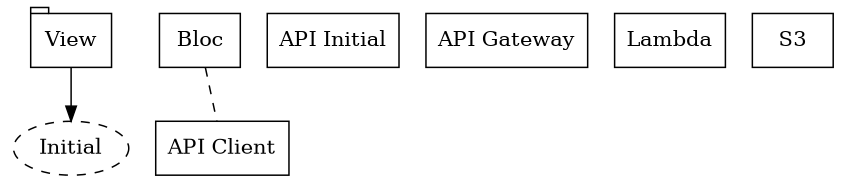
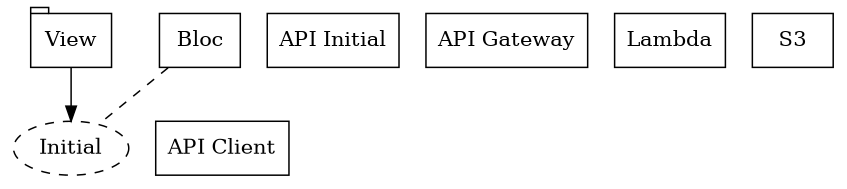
  digraph {
    node [shape=rect]
    Initial [shape=oval style=dashed]
    View [shape=tab]
    Bloc
    n4 [label="API Initial"]
    "API Client"
    "API Gateway"
    Lambda
    S3
    subgraph sub_1 {
      View
      Bloc
      n4
      "API Client"
      subgraph sub_2 {
        Initial
      }
    }
    subgraph sub_3 {
      "API Gateway"
      Lambda
      S3
    }
    View -> Initial
-   Bloc -> "API Client" [arrowhead=none style=dashed]
+   Bloc -> Initial [arrowhead=none style=dashed]
  }
